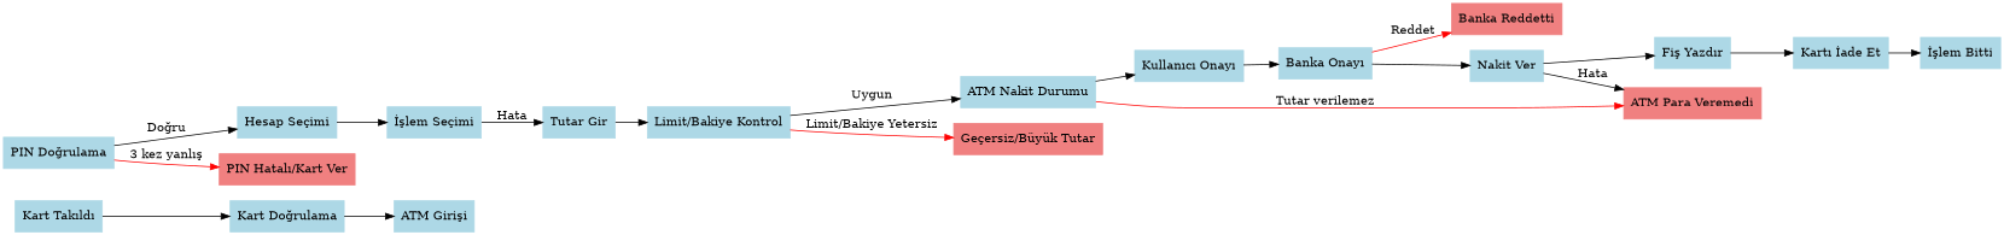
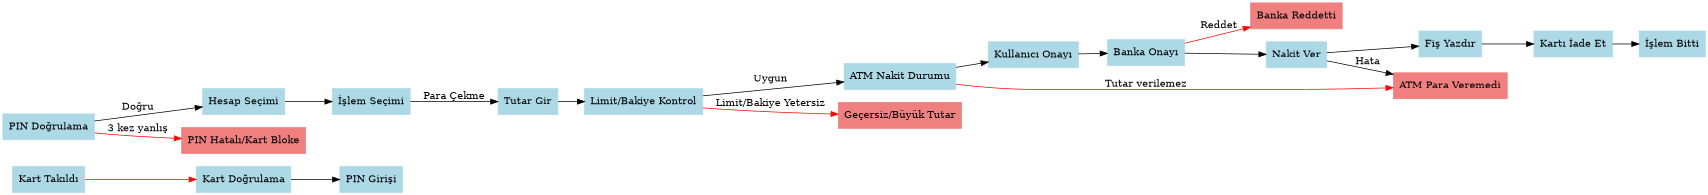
  digraph {
    rankdir=LR
    node [color=lightblue shape=box style=filled]
    n1 [label="Kart Takıldı"]
    n2 [label="Kart Doğrulama"]
-   n3 [label="ATM Girişi"]
+   n3 [label="PIN Girişi"]
    n4 [label="PIN Doğrulama"]
    n5 [label="Hesap Seçimi"]
-   n6 [color=lightcoral label="PIN Hatalı/Kart Ver"]
+   n6 [color=lightcoral label="PIN Hatalı/Kart Bloke"]
    n7 [label="İşlem Seçimi"]
    n8 [label="Tutar Gir"]
    n9 [label="Limit/Bakiye Kontrol"]
    n10 [label="ATM Nakit Durumu"]
    n11 [color=lightcoral label="Geçersiz/Büyük Tutar"]
    n12 [label="Kullanıcı Onayı"]
    n13 [color=lightcoral label="ATM Para Veremedi"]
    n14 [label="Banka Onayı"]
    n15 [label="Nakit Ver"]
    n16 [color=lightcoral label="Banka Reddetti"]
    n17 [label="Fiş Yazdır"]
    n18 [label="Kartı İade Et"]
    n19 [label="İşlem Bitti"]
-   n1 -> n2
+   n1 -> n2 [color=red]
    n2 -> n3
    n4 -> n5 [label="Doğru"]
    n4 -> n6 [color=red label="3 kez yanlış"]
    n5 -> n7
-   n7 -> n8 [label=Hata]
+   n7 -> n8 [label="Para Çekme"]
    n8 -> n9
    n9 -> n10 [label=Uygun]
    n9 -> n11 [color=red label="Limit/Bakiye Yetersiz"]
    n10 -> n12
    n10 -> n13 [color=red label="Tutar verilemez"]
    n12 -> n14
    n14 -> n15
    n14 -> n16 [color=red label=Reddet]
    n15 -> n13 [color=black label=Hata]
    n15 -> n17
    n17 -> n18
    n18 -> n19
  }
